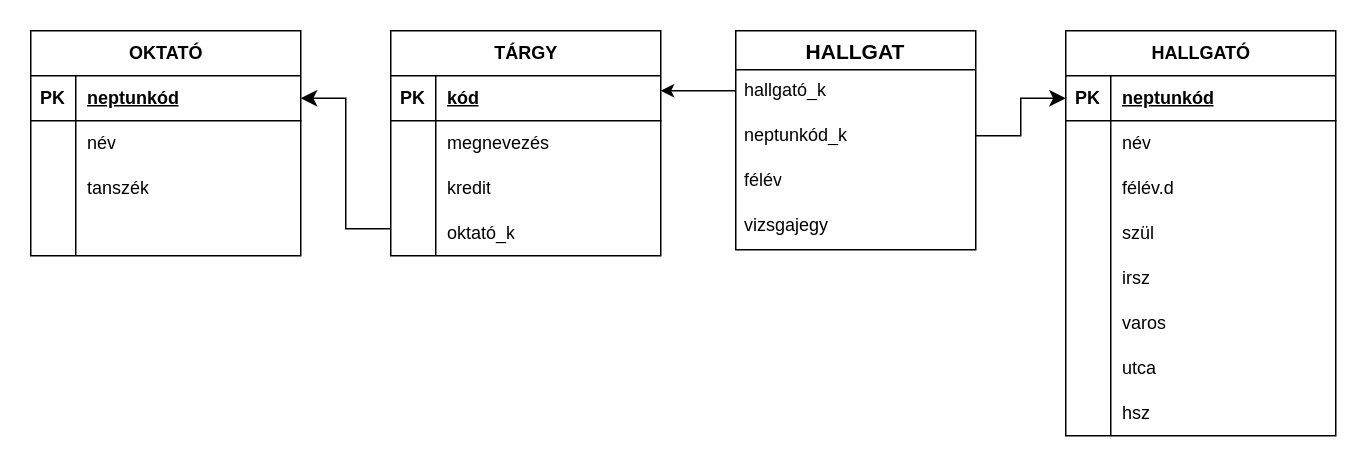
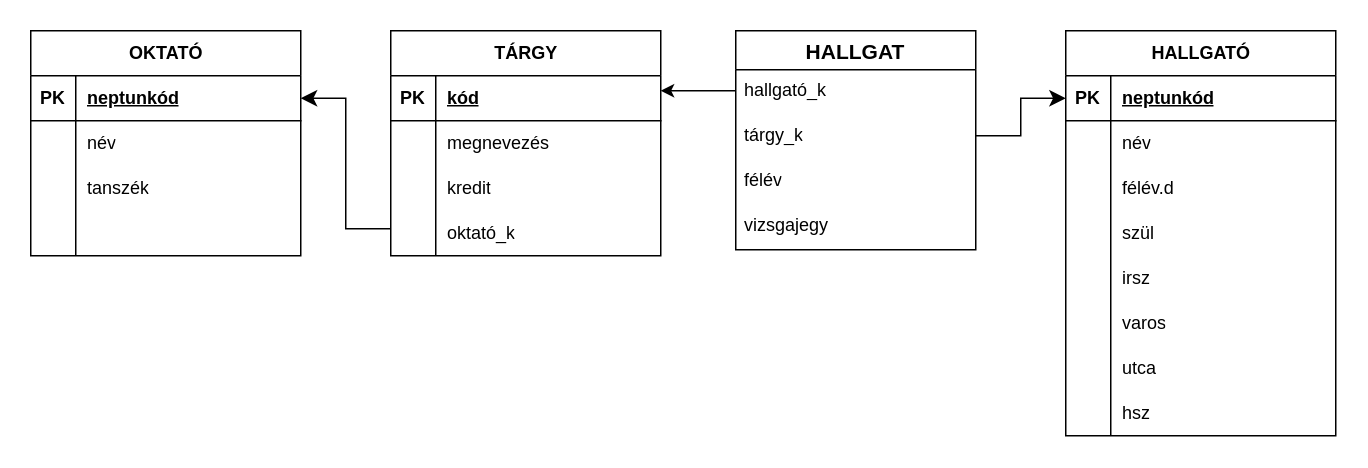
  <mxCell id="0" />
  <mxCell id="1" parent="0" />
  <mxCell id="2" value="OKTATÓ" style="shape=table;startSize=30;container=1;collapsible=1;childLayout=tableLayout;fixedRows=1;rowLines=0;fontStyle=1;align=center;resizeLast=1;html=1;" vertex="1" parent="1"><mxGeometry x="20" y="20" width="180" height="150" as="geometry" /></mxCell>
  <mxCell id="3" value="" style="shape=tableRow;horizontal=0;startSize=0;swimlaneHead=0;swimlaneBody=0;fillColor=none;collapsible=0;dropTarget=0;points=[[0,0.5],[1,0.5]];portConstraint=eastwest;top=0;left=0;right=0;bottom=1;" vertex="1" parent="2"><mxGeometry y="30" width="180" height="30" as="geometry" /></mxCell>
  <mxCell id="4" value="PK" style="shape=partialRectangle;connectable=0;fillColor=none;top=0;left=0;bottom=0;right=0;fontStyle=1;overflow=hidden;whiteSpace=wrap;html=1;" vertex="1" parent="3"><mxGeometry width="30" height="30" as="geometry"><mxRectangle width="30" height="30" as="alternateBounds" /></mxGeometry></mxCell>
  <mxCell id="5" value="neptunkód" style="shape=partialRectangle;connectable=0;fillColor=none;top=0;left=0;bottom=0;right=0;align=left;spacingLeft=6;fontStyle=5;overflow=hidden;whiteSpace=wrap;html=1;" vertex="1" parent="3"><mxGeometry x="30" width="150" height="30" as="geometry"><mxRectangle width="150" height="30" as="alternateBounds" /></mxGeometry></mxCell>
  <mxCell id="6" value="" style="shape=tableRow;horizontal=0;startSize=0;swimlaneHead=0;swimlaneBody=0;fillColor=none;collapsible=0;dropTarget=0;points=[[0,0.5],[1,0.5]];portConstraint=eastwest;top=0;left=0;right=0;bottom=0;" vertex="1" parent="2"><mxGeometry y="60" width="180" height="30" as="geometry" /></mxCell>
  <mxCell id="7" value="" style="shape=partialRectangle;connectable=0;fillColor=none;top=0;left=0;bottom=0;right=0;editable=1;overflow=hidden;whiteSpace=wrap;html=1;" vertex="1" parent="6"><mxGeometry width="30" height="30" as="geometry"><mxRectangle width="30" height="30" as="alternateBounds" /></mxGeometry></mxCell>
  <mxCell id="8" value="név" style="shape=partialRectangle;connectable=0;fillColor=none;top=0;left=0;bottom=0;right=0;align=left;spacingLeft=6;overflow=hidden;whiteSpace=wrap;html=1;" vertex="1" parent="6"><mxGeometry x="30" width="150" height="30" as="geometry"><mxRectangle width="150" height="30" as="alternateBounds" /></mxGeometry></mxCell>
  <mxCell id="9" value="" style="shape=tableRow;horizontal=0;startSize=0;swimlaneHead=0;swimlaneBody=0;fillColor=none;collapsible=0;dropTarget=0;points=[[0,0.5],[1,0.5]];portConstraint=eastwest;top=0;left=0;right=0;bottom=0;" vertex="1" parent="2"><mxGeometry y="90" width="180" height="30" as="geometry" /></mxCell>
  <mxCell id="10" value="" style="shape=partialRectangle;connectable=0;fillColor=none;top=0;left=0;bottom=0;right=0;editable=1;overflow=hidden;whiteSpace=wrap;html=1;" vertex="1" parent="9"><mxGeometry width="30" height="30" as="geometry"><mxRectangle width="30" height="30" as="alternateBounds" /></mxGeometry></mxCell>
  <mxCell id="11" value="tanszék" style="shape=partialRectangle;connectable=0;fillColor=none;top=0;left=0;bottom=0;right=0;align=left;spacingLeft=6;overflow=hidden;whiteSpace=wrap;html=1;" vertex="1" parent="9"><mxGeometry x="30" width="150" height="30" as="geometry"><mxRectangle width="150" height="30" as="alternateBounds" /></mxGeometry></mxCell>
  <mxCell id="12" value="" style="shape=tableRow;horizontal=0;startSize=0;swimlaneHead=0;swimlaneBody=0;fillColor=none;collapsible=0;dropTarget=0;points=[[0,0.5],[1,0.5]];portConstraint=eastwest;top=0;left=0;right=0;bottom=0;" vertex="1" parent="2"><mxGeometry y="120" width="180" height="30" as="geometry" /></mxCell>
  <mxCell id="13" value="" style="shape=partialRectangle;connectable=0;fillColor=none;top=0;left=0;bottom=0;right=0;editable=1;overflow=hidden;whiteSpace=wrap;html=1;" vertex="1" parent="12"><mxGeometry width="30" height="30" as="geometry"><mxRectangle width="30" height="30" as="alternateBounds" /></mxGeometry></mxCell>
  <mxCell id="14" value="" style="shape=partialRectangle;connectable=0;fillColor=none;top=0;left=0;bottom=0;right=0;align=left;spacingLeft=6;overflow=hidden;whiteSpace=wrap;html=1;" vertex="1" parent="12"><mxGeometry x="30" width="150" height="30" as="geometry"><mxRectangle width="150" height="30" as="alternateBounds" /></mxGeometry></mxCell>
  <mxCell id="15" value="TÁRGY" style="shape=table;startSize=30;container=1;collapsible=1;childLayout=tableLayout;fixedRows=1;rowLines=0;fontStyle=1;align=center;resizeLast=1;html=1;" vertex="1" parent="1"><mxGeometry x="260" y="20" width="180" height="150" as="geometry" /></mxCell>
  <mxCell id="16" value="" style="shape=tableRow;horizontal=0;startSize=0;swimlaneHead=0;swimlaneBody=0;fillColor=none;collapsible=0;dropTarget=0;points=[[0,0.5],[1,0.5]];portConstraint=eastwest;top=0;left=0;right=0;bottom=1;" vertex="1" parent="15"><mxGeometry y="30" width="180" height="30" as="geometry" /></mxCell>
  <mxCell id="17" value="PK" style="shape=partialRectangle;connectable=0;fillColor=none;top=0;left=0;bottom=0;right=0;fontStyle=1;overflow=hidden;whiteSpace=wrap;html=1;" vertex="1" parent="16"><mxGeometry width="30" height="30" as="geometry"><mxRectangle width="30" height="30" as="alternateBounds" /></mxGeometry></mxCell>
  <mxCell id="18" value="kód" style="shape=partialRectangle;connectable=0;fillColor=none;top=0;left=0;bottom=0;right=0;align=left;spacingLeft=6;fontStyle=5;overflow=hidden;whiteSpace=wrap;html=1;" vertex="1" parent="16"><mxGeometry x="30" width="150" height="30" as="geometry"><mxRectangle width="150" height="30" as="alternateBounds" /></mxGeometry></mxCell>
  <mxCell id="19" value="" style="shape=tableRow;horizontal=0;startSize=0;swimlaneHead=0;swimlaneBody=0;fillColor=none;collapsible=0;dropTarget=0;points=[[0,0.5],[1,0.5]];portConstraint=eastwest;top=0;left=0;right=0;bottom=0;" vertex="1" parent="15"><mxGeometry y="60" width="180" height="30" as="geometry" /></mxCell>
  <mxCell id="20" value="" style="shape=partialRectangle;connectable=0;fillColor=none;top=0;left=0;bottom=0;right=0;editable=1;overflow=hidden;whiteSpace=wrap;html=1;" vertex="1" parent="19"><mxGeometry width="30" height="30" as="geometry"><mxRectangle width="30" height="30" as="alternateBounds" /></mxGeometry></mxCell>
  <mxCell id="21" value="megnevezés" style="shape=partialRectangle;connectable=0;fillColor=none;top=0;left=0;bottom=0;right=0;align=left;spacingLeft=6;overflow=hidden;whiteSpace=wrap;html=1;" vertex="1" parent="19"><mxGeometry x="30" width="150" height="30" as="geometry"><mxRectangle width="150" height="30" as="alternateBounds" /></mxGeometry></mxCell>
  <mxCell id="22" value="" style="shape=tableRow;horizontal=0;startSize=0;swimlaneHead=0;swimlaneBody=0;fillColor=none;collapsible=0;dropTarget=0;points=[[0,0.5],[1,0.5]];portConstraint=eastwest;top=0;left=0;right=0;bottom=0;" vertex="1" parent="15"><mxGeometry y="90" width="180" height="30" as="geometry" /></mxCell>
  <mxCell id="23" value="" style="shape=partialRectangle;connectable=0;fillColor=none;top=0;left=0;bottom=0;right=0;editable=1;overflow=hidden;whiteSpace=wrap;html=1;" vertex="1" parent="22"><mxGeometry width="30" height="30" as="geometry"><mxRectangle width="30" height="30" as="alternateBounds" /></mxGeometry></mxCell>
  <mxCell id="24" value="kredit" style="shape=partialRectangle;connectable=0;fillColor=none;top=0;left=0;bottom=0;right=0;align=left;spacingLeft=6;overflow=hidden;whiteSpace=wrap;html=1;" vertex="1" parent="22"><mxGeometry x="30" width="150" height="30" as="geometry"><mxRectangle width="150" height="30" as="alternateBounds" /></mxGeometry></mxCell>
  <mxCell id="25" value="" style="shape=tableRow;horizontal=0;startSize=0;swimlaneHead=0;swimlaneBody=0;fillColor=none;collapsible=0;dropTarget=0;points=[[0,0.5],[1,0.5]];portConstraint=eastwest;top=0;left=0;right=0;bottom=0;" vertex="1" parent="15"><mxGeometry y="120" width="180" height="30" as="geometry" /></mxCell>
  <mxCell id="26" value="" style="shape=partialRectangle;connectable=0;fillColor=none;top=0;left=0;bottom=0;right=0;editable=1;overflow=hidden;whiteSpace=wrap;html=1;" vertex="1" parent="25"><mxGeometry width="30" height="30" as="geometry"><mxRectangle width="30" height="30" as="alternateBounds" /></mxGeometry></mxCell>
  <mxCell id="27" value="oktató_k" style="shape=partialRectangle;connectable=0;fillColor=none;top=0;left=0;bottom=0;right=0;align=left;spacingLeft=6;overflow=hidden;whiteSpace=wrap;html=1;" vertex="1" parent="25"><mxGeometry x="30" width="150" height="30" as="geometry"><mxRectangle width="150" height="30" as="alternateBounds" /></mxGeometry></mxCell>
  <mxCell id="28" value="HALLGATÓ" style="shape=table;startSize=30;container=1;collapsible=1;childLayout=tableLayout;fixedRows=1;rowLines=0;fontStyle=1;align=center;resizeLast=1;html=1;" vertex="1" parent="1"><mxGeometry x="710" y="20" width="180" height="270" as="geometry" /></mxCell>
  <mxCell id="29" value="" style="shape=tableRow;horizontal=0;startSize=0;swimlaneHead=0;swimlaneBody=0;fillColor=none;collapsible=0;dropTarget=0;points=[[0,0.5],[1,0.5]];portConstraint=eastwest;top=0;left=0;right=0;bottom=1;" vertex="1" parent="28"><mxGeometry y="30" width="180" height="30" as="geometry" /></mxCell>
  <mxCell id="30" value="PK" style="shape=partialRectangle;connectable=0;fillColor=none;top=0;left=0;bottom=0;right=0;fontStyle=1;overflow=hidden;whiteSpace=wrap;html=1;" vertex="1" parent="29"><mxGeometry width="30" height="30" as="geometry"><mxRectangle width="30" height="30" as="alternateBounds" /></mxGeometry></mxCell>
  <mxCell id="31" value="neptunkód" style="shape=partialRectangle;connectable=0;fillColor=none;top=0;left=0;bottom=0;right=0;align=left;spacingLeft=6;fontStyle=5;overflow=hidden;whiteSpace=wrap;html=1;" vertex="1" parent="29"><mxGeometry x="30" width="150" height="30" as="geometry"><mxRectangle width="150" height="30" as="alternateBounds" /></mxGeometry></mxCell>
  <mxCell id="32" value="" style="shape=tableRow;horizontal=0;startSize=0;swimlaneHead=0;swimlaneBody=0;fillColor=none;collapsible=0;dropTarget=0;points=[[0,0.5],[1,0.5]];portConstraint=eastwest;top=0;left=0;right=0;bottom=0;" vertex="1" parent="28"><mxGeometry y="60" width="180" height="30" as="geometry" /></mxCell>
  <mxCell id="33" value="" style="shape=partialRectangle;connectable=0;fillColor=none;top=0;left=0;bottom=0;right=0;editable=1;overflow=hidden;whiteSpace=wrap;html=1;" vertex="1" parent="32"><mxGeometry width="30" height="30" as="geometry"><mxRectangle width="30" height="30" as="alternateBounds" /></mxGeometry></mxCell>
  <mxCell id="34" value="név" style="shape=partialRectangle;connectable=0;fillColor=none;top=0;left=0;bottom=0;right=0;align=left;spacingLeft=6;overflow=hidden;whiteSpace=wrap;html=1;" vertex="1" parent="32"><mxGeometry x="30" width="150" height="30" as="geometry"><mxRectangle width="150" height="30" as="alternateBounds" /></mxGeometry></mxCell>
  <mxCell id="35" value="" style="shape=tableRow;horizontal=0;startSize=0;swimlaneHead=0;swimlaneBody=0;fillColor=none;collapsible=0;dropTarget=0;points=[[0,0.5],[1,0.5]];portConstraint=eastwest;top=0;left=0;right=0;bottom=0;" vertex="1" parent="28"><mxGeometry y="90" width="180" height="30" as="geometry" /></mxCell>
  <mxCell id="36" value="" style="shape=partialRectangle;connectable=0;fillColor=none;top=0;left=0;bottom=0;right=0;editable=1;overflow=hidden;whiteSpace=wrap;html=1;" vertex="1" parent="35"><mxGeometry width="30" height="30" as="geometry"><mxRectangle width="30" height="30" as="alternateBounds" /></mxGeometry></mxCell>
  <mxCell id="37" value="félév.d" style="shape=partialRectangle;connectable=0;fillColor=none;top=0;left=0;bottom=0;right=0;align=left;spacingLeft=6;overflow=hidden;whiteSpace=wrap;html=1;" vertex="1" parent="35"><mxGeometry x="30" width="150" height="30" as="geometry"><mxRectangle width="150" height="30" as="alternateBounds" /></mxGeometry></mxCell>
  <mxCell id="38" style="shape=tableRow;horizontal=0;startSize=0;swimlaneHead=0;swimlaneBody=0;fillColor=none;collapsible=0;dropTarget=0;points=[[0,0.5],[1,0.5]];portConstraint=eastwest;top=0;left=0;right=0;bottom=0;" vertex="1" parent="28"><mxGeometry y="120" width="180" height="30" as="geometry" /></mxCell>
  <mxCell id="39" style="shape=partialRectangle;connectable=0;fillColor=none;top=0;left=0;bottom=0;right=0;editable=1;overflow=hidden;whiteSpace=wrap;html=1;" vertex="1" parent="38"><mxGeometry width="30" height="30" as="geometry"><mxRectangle width="30" height="30" as="alternateBounds" /></mxGeometry></mxCell>
  <mxCell id="40" value="szül" style="shape=partialRectangle;connectable=0;fillColor=none;top=0;left=0;bottom=0;right=0;align=left;spacingLeft=6;overflow=hidden;whiteSpace=wrap;html=1;" vertex="1" parent="38"><mxGeometry x="30" width="150" height="30" as="geometry"><mxRectangle width="150" height="30" as="alternateBounds" /></mxGeometry></mxCell>
  <mxCell id="41" value="" style="shape=tableRow;horizontal=0;startSize=0;swimlaneHead=0;swimlaneBody=0;fillColor=none;collapsible=0;dropTarget=0;points=[[0,0.5],[1,0.5]];portConstraint=eastwest;top=0;left=0;right=0;bottom=0;" vertex="1" parent="28"><mxGeometry y="150" width="180" height="30" as="geometry" /></mxCell>
  <mxCell id="42" value="" style="shape=partialRectangle;connectable=0;fillColor=none;top=0;left=0;bottom=0;right=0;editable=1;overflow=hidden;whiteSpace=wrap;html=1;" vertex="1" parent="41"><mxGeometry width="30" height="30" as="geometry"><mxRectangle width="30" height="30" as="alternateBounds" /></mxGeometry></mxCell>
  <mxCell id="43" value="irsz" style="shape=partialRectangle;connectable=0;fillColor=none;top=0;left=0;bottom=0;right=0;align=left;spacingLeft=6;overflow=hidden;whiteSpace=wrap;html=1;" vertex="1" parent="41"><mxGeometry x="30" width="150" height="30" as="geometry"><mxRectangle width="150" height="30" as="alternateBounds" /></mxGeometry></mxCell>
  <mxCell id="44" style="shape=tableRow;horizontal=0;startSize=0;swimlaneHead=0;swimlaneBody=0;fillColor=none;collapsible=0;dropTarget=0;points=[[0,0.5],[1,0.5]];portConstraint=eastwest;top=0;left=0;right=0;bottom=0;" vertex="1" parent="28"><mxGeometry y="180" width="180" height="30" as="geometry" /></mxCell>
  <mxCell id="45" style="shape=partialRectangle;connectable=0;fillColor=none;top=0;left=0;bottom=0;right=0;editable=1;overflow=hidden;whiteSpace=wrap;html=1;" vertex="1" parent="44"><mxGeometry width="30" height="30" as="geometry"><mxRectangle width="30" height="30" as="alternateBounds" /></mxGeometry></mxCell>
  <mxCell id="46" value="varos" style="shape=partialRectangle;connectable=0;fillColor=none;top=0;left=0;bottom=0;right=0;align=left;spacingLeft=6;overflow=hidden;whiteSpace=wrap;html=1;" vertex="1" parent="44"><mxGeometry x="30" width="150" height="30" as="geometry"><mxRectangle width="150" height="30" as="alternateBounds" /></mxGeometry></mxCell>
  <mxCell id="47" style="shape=tableRow;horizontal=0;startSize=0;swimlaneHead=0;swimlaneBody=0;fillColor=none;collapsible=0;dropTarget=0;points=[[0,0.5],[1,0.5]];portConstraint=eastwest;top=0;left=0;right=0;bottom=0;" vertex="1" parent="28"><mxGeometry y="210" width="180" height="30" as="geometry" /></mxCell>
  <mxCell id="48" style="shape=partialRectangle;connectable=0;fillColor=none;top=0;left=0;bottom=0;right=0;editable=1;overflow=hidden;whiteSpace=wrap;html=1;" vertex="1" parent="47"><mxGeometry width="30" height="30" as="geometry"><mxRectangle width="30" height="30" as="alternateBounds" /></mxGeometry></mxCell>
  <mxCell id="49" value="utca" style="shape=partialRectangle;connectable=0;fillColor=none;top=0;left=0;bottom=0;right=0;align=left;spacingLeft=6;overflow=hidden;whiteSpace=wrap;html=1;" vertex="1" parent="47"><mxGeometry x="30" width="150" height="30" as="geometry"><mxRectangle width="150" height="30" as="alternateBounds" /></mxGeometry></mxCell>
  <mxCell id="50" style="shape=tableRow;horizontal=0;startSize=0;swimlaneHead=0;swimlaneBody=0;fillColor=none;collapsible=0;dropTarget=0;points=[[0,0.5],[1,0.5]];portConstraint=eastwest;top=0;left=0;right=0;bottom=0;" vertex="1" parent="28"><mxGeometry y="240" width="180" height="30" as="geometry" /></mxCell>
  <mxCell id="51" style="shape=partialRectangle;connectable=0;fillColor=none;top=0;left=0;bottom=0;right=0;editable=1;overflow=hidden;whiteSpace=wrap;html=1;" vertex="1" parent="50"><mxGeometry width="30" height="30" as="geometry"><mxRectangle width="30" height="30" as="alternateBounds" /></mxGeometry></mxCell>
  <mxCell id="52" value="hsz" style="shape=partialRectangle;connectable=0;fillColor=none;top=0;left=0;bottom=0;right=0;align=left;spacingLeft=6;overflow=hidden;whiteSpace=wrap;html=1;" vertex="1" parent="50"><mxGeometry x="30" width="150" height="30" as="geometry"><mxRectangle width="150" height="30" as="alternateBounds" /></mxGeometry></mxCell>
  <mxCell id="53" value="HALLGAT" style="swimlane;fontStyle=1;childLayout=stackLayout;horizontal=1;startSize=26;horizontalStack=0;resizeParent=1;resizeParentMax=0;resizeLast=0;collapsible=1;marginBottom=0;align=center;fontSize=14;" vertex="1" parent="1"><mxGeometry x="490" y="20" width="160" height="146" as="geometry" /></mxCell>
  <mxCell id="54" value="" style="endArrow=classic;html=1;rounded=0;" edge="1" parent="53"><mxGeometry width="50" height="50" relative="1" as="geometry"><mxPoint y="40" as="sourcePoint" /><mxPoint x="-50" y="40" as="targetPoint" /></mxGeometry></mxCell>
  <mxCell id="55" value="hallgató_k" style="text;strokeColor=none;fillColor=none;spacingLeft=4;spacingRight=4;overflow=hidden;rotatable=0;points=[[0,0.5],[1,0.5]];portConstraint=eastwest;fontSize=12;whiteSpace=wrap;html=1;" vertex="1" parent="53"><mxGeometry y="26" width="160" height="30" as="geometry" /></mxCell>
- <mxCell id="56" value="neptunkód_k" style="text;strokeColor=none;fillColor=none;spacingLeft=4;spacingRight=4;overflow=hidden;rotatable=0;points=[[0,0.5],[1,0.5]];portConstraint=eastwest;fontSize=12;whiteSpace=wrap;html=1;" vertex="1" parent="53"><mxGeometry y="56" width="160" height="30" as="geometry" /></mxCell>
+ <mxCell id="56" value="tárgy_k" style="text;strokeColor=none;fillColor=none;spacingLeft=4;spacingRight=4;overflow=hidden;rotatable=0;points=[[0,0.5],[1,0.5]];portConstraint=eastwest;fontSize=12;whiteSpace=wrap;html=1;" vertex="1" parent="53"><mxGeometry y="56" width="160" height="30" as="geometry" /></mxCell>
  <mxCell id="57" value="félév" style="text;strokeColor=none;fillColor=none;spacingLeft=4;spacingRight=4;overflow=hidden;rotatable=0;points=[[0,0.5],[1,0.5]];portConstraint=eastwest;fontSize=12;whiteSpace=wrap;html=1;" vertex="1" parent="53"><mxGeometry y="86" width="160" height="30" as="geometry" /></mxCell>
  <mxCell id="58" value="vizsgajegy" style="text;strokeColor=none;fillColor=none;spacingLeft=4;spacingRight=4;overflow=hidden;rotatable=0;points=[[0,0.5],[1,0.5]];portConstraint=eastwest;fontSize=12;whiteSpace=wrap;html=1;" vertex="1" parent="53"><mxGeometry y="116" width="160" height="30" as="geometry" /></mxCell>
  <mxCell id="59" value="" style="edgeStyle=elbowEdgeStyle;elbow=horizontal;endArrow=classic;html=1;curved=0;rounded=0;endSize=8;startSize=8;entryX=1;entryY=0.5;entryDx=0;entryDy=0;" edge="1" parent="1" target="3"><mxGeometry width="50" height="50" relative="1" as="geometry"><mxPoint x="260" y="152.01" as="sourcePoint" /><mxPoint x="209" y="110" as="targetPoint" /></mxGeometry></mxCell>
  <mxCell id="60" value="" style="edgeStyle=elbowEdgeStyle;elbow=horizontal;endArrow=classic;html=1;curved=0;rounded=0;endSize=8;startSize=8;entryX=0;entryY=0.5;entryDx=0;entryDy=0;" edge="1" parent="1" target="29"><mxGeometry width="50" height="50" relative="1" as="geometry"><mxPoint x="650" y="90" as="sourcePoint" /><mxPoint x="700" y="40" as="targetPoint" /></mxGeometry></mxCell>
